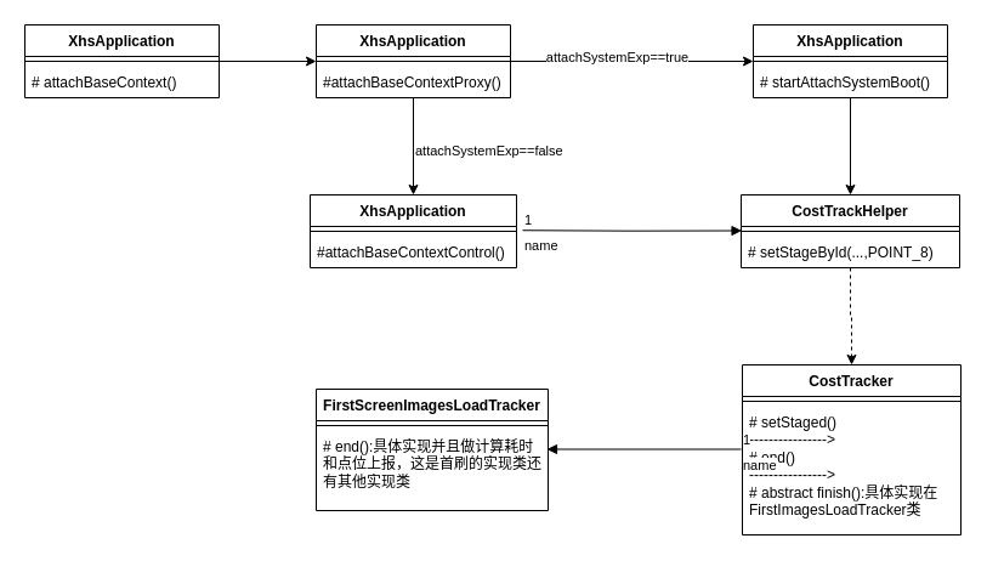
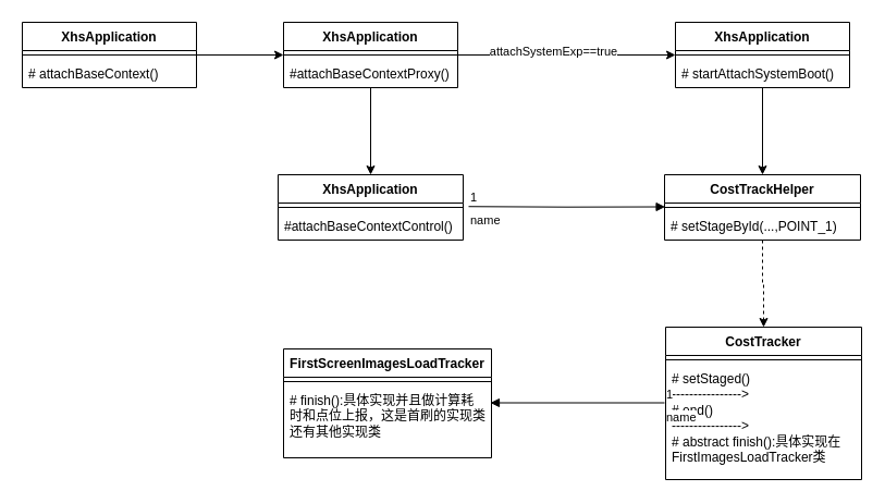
  <mxCell id="0" />
  <mxCell id="1" parent="0" />
  <mxCell id="2" value="" style="edgeStyle=orthogonalEdgeStyle;rounded=0;orthogonalLoop=1;jettySize=auto;html=1;" edge="1" parent="1" source="3" target="9"><mxGeometry relative="1" as="geometry" /></mxCell>
  <mxCell id="3" value="XhsApplication" style="swimlane;fontStyle=1;align=center;verticalAlign=top;childLayout=stackLayout;horizontal=1;startSize=26;horizontalStack=0;resizeParent=1;resizeParentMax=0;resizeLast=0;collapsible=1;marginBottom=0;whiteSpace=wrap;html=1;" vertex="1" parent="1"><mxGeometry x="20" y="20" width="160" height="60" as="geometry" /></mxCell>
  <mxCell id="4" value="" style="line;strokeWidth=1;fillColor=none;align=left;verticalAlign=middle;spacingTop=-1;spacingLeft=3;spacingRight=3;rotatable=0;labelPosition=right;points=[];portConstraint=eastwest;strokeColor=inherit;" vertex="1" parent="3"><mxGeometry y="26" width="160" height="8" as="geometry" /></mxCell>
  <mxCell id="5" value="# attachBaseContext()" style="text;strokeColor=none;fillColor=none;align=left;verticalAlign=top;spacingLeft=4;spacingRight=4;overflow=hidden;rotatable=0;points=[[0,0.5],[1,0.5]];portConstraint=eastwest;whiteSpace=wrap;html=1;" vertex="1" parent="3"><mxGeometry y="34" width="160" height="26" as="geometry" /></mxCell>
  <mxCell id="6" value="" style="edgeStyle=orthogonalEdgeStyle;rounded=0;orthogonalLoop=1;jettySize=auto;html=1;" edge="1" parent="1" source="9" target="13"><mxGeometry relative="1" as="geometry" /></mxCell>
  <mxCell id="7" value="attachSystemExp==true" style="edgeLabel;html=1;align=center;verticalAlign=middle;resizable=0;points=[];" vertex="1" connectable="0" parent="6"><mxGeometry x="-0.133" y="4" relative="1" as="geometry"><mxPoint as="offset" /></mxGeometry></mxCell>
  <mxCell id="8" value="" style="edgeStyle=orthogonalEdgeStyle;rounded=0;orthogonalLoop=1;jettySize=auto;html=1;" edge="1" parent="1" source="9" target="16"><mxGeometry relative="1" as="geometry" /></mxCell>
  <mxCell id="9" value="XhsApplication" style="swimlane;fontStyle=1;align=center;verticalAlign=top;childLayout=stackLayout;horizontal=1;startSize=26;horizontalStack=0;resizeParent=1;resizeParentMax=0;resizeLast=0;collapsible=1;marginBottom=0;whiteSpace=wrap;html=1;" vertex="1" parent="1"><mxGeometry x="260" y="20" width="160" height="60" as="geometry" /></mxCell>
  <mxCell id="10" value="" style="line;strokeWidth=1;fillColor=none;align=left;verticalAlign=middle;spacingTop=-1;spacingLeft=3;spacingRight=3;rotatable=0;labelPosition=right;points=[];portConstraint=eastwest;strokeColor=inherit;" vertex="1" parent="9"><mxGeometry y="26" width="160" height="8" as="geometry" /></mxCell>
  <mxCell id="11" value="#attachBaseContextProxy()" style="text;strokeColor=none;fillColor=none;align=left;verticalAlign=top;spacingLeft=4;spacingRight=4;overflow=hidden;rotatable=0;points=[[0,0.5],[1,0.5]];portConstraint=eastwest;whiteSpace=wrap;html=1;" vertex="1" parent="9"><mxGeometry y="34" width="160" height="26" as="geometry" /></mxCell>
  <mxCell id="12" value="" style="edgeStyle=orthogonalEdgeStyle;rounded=0;orthogonalLoop=1;jettySize=auto;html=1;" edge="1" parent="1" source="13" target="23"><mxGeometry relative="1" as="geometry" /></mxCell>
  <mxCell id="13" value="XhsApplication" style="swimlane;fontStyle=1;align=center;verticalAlign=top;childLayout=stackLayout;horizontal=1;startSize=26;horizontalStack=0;resizeParent=1;resizeParentMax=0;resizeLast=0;collapsible=1;marginBottom=0;whiteSpace=wrap;html=1;" vertex="1" parent="1"><mxGeometry x="620" y="20" width="160" height="60" as="geometry" /></mxCell>
  <mxCell id="14" value="" style="line;strokeWidth=1;fillColor=none;align=left;verticalAlign=middle;spacingTop=-1;spacingLeft=3;spacingRight=3;rotatable=0;labelPosition=right;points=[];portConstraint=eastwest;strokeColor=inherit;" vertex="1" parent="13"><mxGeometry y="26" width="160" height="8" as="geometry" /></mxCell>
  <mxCell id="15" value="# startAttachSystemBoot()" style="text;strokeColor=none;fillColor=none;align=left;verticalAlign=top;spacingLeft=4;spacingRight=4;overflow=hidden;rotatable=0;points=[[0,0.5],[1,0.5]];portConstraint=eastwest;whiteSpace=wrap;html=1;" vertex="1" parent="13"><mxGeometry y="34" width="160" height="26" as="geometry" /></mxCell>
  <mxCell id="16" value="XhsApplication" style="swimlane;fontStyle=1;align=center;verticalAlign=top;childLayout=stackLayout;horizontal=1;startSize=26;horizontalStack=0;resizeParent=1;resizeParentMax=0;resizeLast=0;collapsible=1;marginBottom=0;whiteSpace=wrap;html=1;" vertex="1" parent="1"><mxGeometry x="255" y="160" width="170" height="60" as="geometry" /></mxCell>
  <mxCell id="17" value="" style="line;strokeWidth=1;fillColor=none;align=left;verticalAlign=middle;spacingTop=-1;spacingLeft=3;spacingRight=3;rotatable=0;labelPosition=right;points=[];portConstraint=eastwest;strokeColor=inherit;" vertex="1" parent="16"><mxGeometry y="26" width="170" height="8" as="geometry" /></mxCell>
  <mxCell id="18" value="#attachBaseContextControl()" style="text;strokeColor=none;fillColor=none;align=left;verticalAlign=top;spacingLeft=4;spacingRight=4;overflow=hidden;rotatable=0;points=[[0,0.5],[1,0.5]];portConstraint=eastwest;whiteSpace=wrap;html=1;" vertex="1" parent="16"><mxGeometry y="34" width="170" height="26" as="geometry" /></mxCell>
- <mxCell id="19" value="&lt;span style=&quot;color: rgb(0, 0, 0); font-family: Helvetica; font-size: 11px; font-style: normal; font-variant-ligatures: normal; font-variant-caps: normal; font-weight: 400; letter-spacing: normal; orphans: 2; text-align: center; text-indent: 0px; text-transform: none; widows: 2; word-spacing: 0px; -webkit-text-stroke-width: 0px; background-color: rgb(255, 255, 255); text-decoration-thickness: initial; text-decoration-style: initial; text-decoration-color: initial; float: none; display: inline !important;&quot;&gt;attachSystemExp==false&lt;/span&gt;" style="text;whiteSpace=wrap;html=1;" vertex="1" parent="1"><mxGeometry x="340" y="110" width="150" height="40" as="geometry" /></mxCell>
  <mxCell id="20" value="name" style="endArrow=block;endFill=1;html=1;edgeStyle=orthogonalEdgeStyle;align=left;verticalAlign=top;rounded=0;entryX=0.003;entryY=0.438;entryDx=0;entryDy=0;entryPerimeter=0;" edge="1" parent="1" target="24"><mxGeometry x="-1" relative="1" as="geometry"><mxPoint x="430" y="189.22" as="sourcePoint" /><mxPoint x="600" y="190" as="targetPoint" /></mxGeometry></mxCell>
  <mxCell id="21" value="1" style="edgeLabel;resizable=0;html=1;align=left;verticalAlign=bottom;" connectable="0" vertex="1" parent="20"><mxGeometry x="-1" relative="1" as="geometry" /></mxCell>
  <mxCell id="22" value="" style="edgeStyle=orthogonalEdgeStyle;rounded=0;orthogonalLoop=1;jettySize=auto;html=1;dashed=1;" edge="1" parent="1" source="23" target="26"><mxGeometry relative="1" as="geometry" /></mxCell>
  <mxCell id="23" value="CostTrackHelper" style="swimlane;fontStyle=1;align=center;verticalAlign=top;childLayout=stackLayout;horizontal=1;startSize=26;horizontalStack=0;resizeParent=1;resizeParentMax=0;resizeLast=0;collapsible=1;marginBottom=0;whiteSpace=wrap;html=1;" vertex="1" parent="1"><mxGeometry x="610" y="160" width="180" height="60" as="geometry" /></mxCell>
  <mxCell id="24" value="" style="line;strokeWidth=1;fillColor=none;align=left;verticalAlign=middle;spacingTop=-1;spacingLeft=3;spacingRight=3;rotatable=0;labelPosition=right;points=[];portConstraint=eastwest;strokeColor=inherit;" vertex="1" parent="23"><mxGeometry y="26" width="180" height="8" as="geometry" /></mxCell>
- <mxCell id="25" value="# setStageById(...,POINT_8)" style="text;strokeColor=none;fillColor=none;align=left;verticalAlign=top;spacingLeft=4;spacingRight=4;overflow=hidden;rotatable=0;points=[[0,0.5],[1,0.5]];portConstraint=eastwest;whiteSpace=wrap;html=1;" vertex="1" parent="23"><mxGeometry y="34" width="180" height="26" as="geometry" /></mxCell>
+ <mxCell id="25" value="# setStageById(...,POINT_1)" style="text;strokeColor=none;fillColor=none;align=left;verticalAlign=top;spacingLeft=4;spacingRight=4;overflow=hidden;rotatable=0;points=[[0,0.5],[1,0.5]];portConstraint=eastwest;whiteSpace=wrap;html=1;" vertex="1" parent="23"><mxGeometry y="34" width="180" height="26" as="geometry" /></mxCell>
  <mxCell id="26" value="CostTracker" style="swimlane;fontStyle=1;align=center;verticalAlign=top;childLayout=stackLayout;horizontal=1;startSize=26;horizontalStack=0;resizeParent=1;resizeParentMax=0;resizeLast=0;collapsible=1;marginBottom=0;whiteSpace=wrap;html=1;" vertex="1" parent="1"><mxGeometry x="611" y="300" width="180" height="140" as="geometry" /></mxCell>
  <mxCell id="27" value="" style="line;strokeWidth=1;fillColor=none;align=left;verticalAlign=middle;spacingTop=-1;spacingLeft=3;spacingRight=3;rotatable=0;labelPosition=right;points=[];portConstraint=eastwest;strokeColor=inherit;" vertex="1" parent="26"><mxGeometry y="26" width="180" height="8" as="geometry" /></mxCell>
  <mxCell id="28" value="# setStaged()&lt;br&gt;----------------&amp;gt;&lt;br&gt;# end()&lt;br&gt;----------------&amp;gt;&lt;br&gt;# abstract finish():具体实现在FirstImagesLoadTracker类" style="text;strokeColor=none;fillColor=none;align=left;verticalAlign=top;spacingLeft=4;spacingRight=4;overflow=hidden;rotatable=0;points=[[0,0.5],[1,0.5]];portConstraint=eastwest;whiteSpace=wrap;html=1;" vertex="1" parent="26"><mxGeometry y="34" width="180" height="106" as="geometry" /></mxCell>
  <mxCell id="29" value="FirstScreenImagesLoadTracker" style="swimlane;fontStyle=1;align=center;verticalAlign=top;childLayout=stackLayout;horizontal=1;startSize=26;horizontalStack=0;resizeParent=1;resizeParentMax=0;resizeLast=0;collapsible=1;marginBottom=0;whiteSpace=wrap;html=1;" vertex="1" parent="1"><mxGeometry x="260" y="320" width="191" height="100" as="geometry" /></mxCell>
  <mxCell id="30" value="" style="line;strokeWidth=1;fillColor=none;align=left;verticalAlign=middle;spacingTop=-1;spacingLeft=3;spacingRight=3;rotatable=0;labelPosition=right;points=[];portConstraint=eastwest;strokeColor=inherit;" vertex="1" parent="29"><mxGeometry y="26" width="191" height="8" as="geometry" /></mxCell>
- <mxCell id="31" value="# end():具体实现并且做计算耗时和点位上报，这是首刷的实现类还有其他实现类" style="text;strokeColor=none;fillColor=none;align=left;verticalAlign=top;spacingLeft=4;spacingRight=4;overflow=hidden;rotatable=0;points=[[0,0.5],[1,0.5]];portConstraint=eastwest;whiteSpace=wrap;html=1;" vertex="1" parent="29"><mxGeometry y="34" width="191" height="66" as="geometry" /></mxCell>
+ <mxCell id="31" value="# finish():具体实现并且做计算耗时和点位上报，这是首刷的实现类还有其他实现类" style="text;strokeColor=none;fillColor=none;align=left;verticalAlign=top;spacingLeft=4;spacingRight=4;overflow=hidden;rotatable=0;points=[[0,0.5],[1,0.5]];portConstraint=eastwest;whiteSpace=wrap;html=1;" vertex="1" parent="29"><mxGeometry y="34" width="191" height="66" as="geometry" /></mxCell>
  <mxCell id="32" value="name" style="endArrow=block;endFill=1;html=1;edgeStyle=orthogonalEdgeStyle;align=left;verticalAlign=top;rounded=0;" edge="1" parent="1"><mxGeometry x="-1" relative="1" as="geometry"><mxPoint x="610" y="369.5" as="sourcePoint" /><mxPoint x="450" y="369.5" as="targetPoint" /></mxGeometry></mxCell>
  <mxCell id="33" value="1" style="edgeLabel;resizable=0;html=1;align=left;verticalAlign=bottom;" connectable="0" vertex="1" parent="32"><mxGeometry x="-1" relative="1" as="geometry" /></mxCell>
